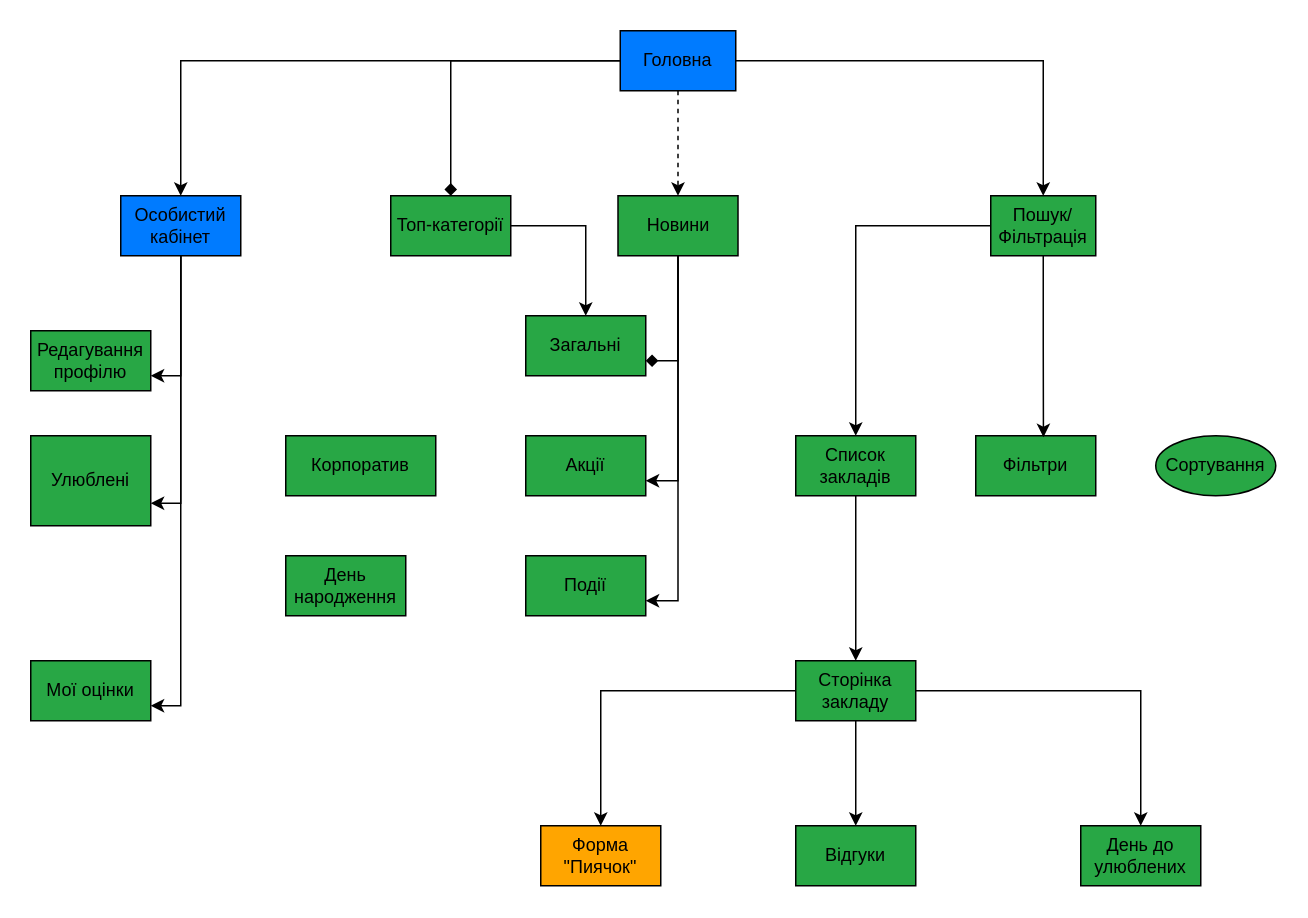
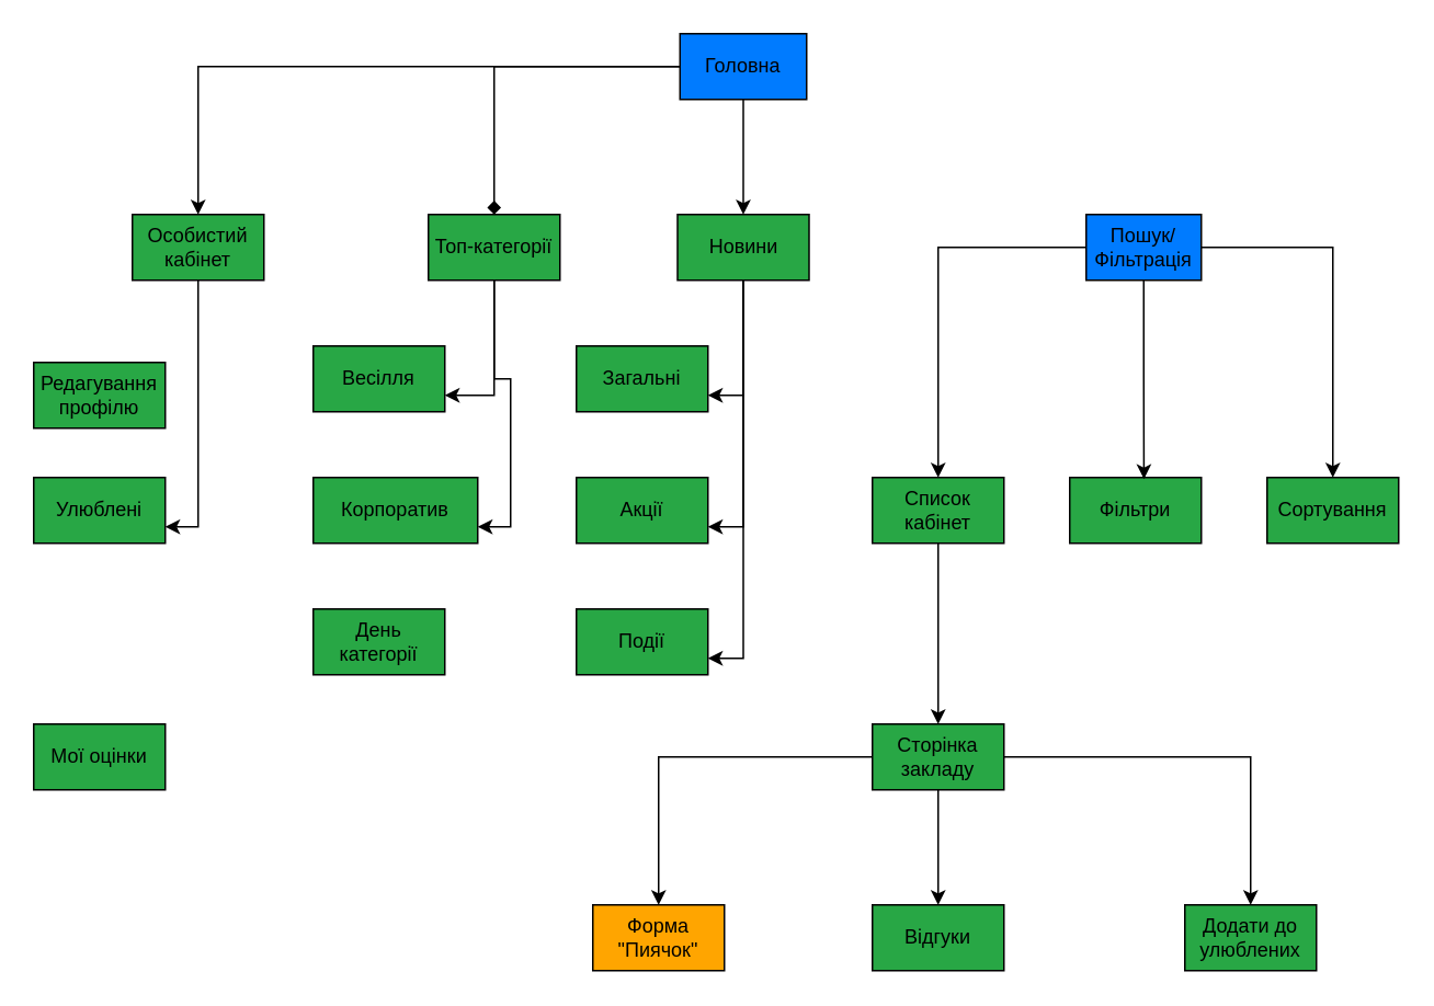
  <mxCell id="0" />
  <mxCell id="1" parent="0" />
  <mxCell id="2" style="edgeStyle=orthogonalEdgeStyle;rounded=0;orthogonalLoop=1;jettySize=auto;html=1;entryX=0.5;entryY=0;entryDx=0;entryDy=0;" edge="1" parent="1" source="6" target="10"><mxGeometry relative="1" as="geometry" /></mxCell>
  <mxCell id="3" style="edgeStyle=orthogonalEdgeStyle;rounded=0;orthogonalLoop=1;jettySize=auto;html=1;endArrow=diamond;" edge="1" parent="1" source="6" target="13"><mxGeometry relative="1" as="geometry" /></mxCell>
- <mxCell id="4" style="edgeStyle=orthogonalEdgeStyle;rounded=0;orthogonalLoop=1;jettySize=auto;html=1;" edge="1" parent="1" source="6" target="20"><mxGeometry relative="1" as="geometry" /></mxCell>
- <mxCell id="5" style="edgeStyle=orthogonalEdgeStyle;rounded=0;orthogonalLoop=1;jettySize=auto;html=1;dashed=1;" edge="1" parent="1" source="6" target="17"><mxGeometry relative="1" as="geometry" /></mxCell>
+ <mxCell id="5" style="edgeStyle=orthogonalEdgeStyle;rounded=0;orthogonalLoop=1;jettySize=auto;html=1;" edge="1" parent="1" source="6" target="17"><mxGeometry relative="1" as="geometry" /></mxCell>
  <mxCell id="6" value="Головна" style="rounded=0;whiteSpace=wrap;html=1;fillColor=#007BFF;" vertex="1" parent="1"><mxGeometry x="413" y="20" width="77" height="40" as="geometry" /></mxCell>
  <mxCell id="7" style="edgeStyle=orthogonalEdgeStyle;rounded=0;orthogonalLoop=1;jettySize=auto;html=1;entryX=1;entryY=0.75;entryDx=0;entryDy=0;" edge="1" parent="1" source="10" target="22"><mxGeometry relative="1" as="geometry" /></mxCell>
- <mxCell id="8" style="edgeStyle=orthogonalEdgeStyle;rounded=0;orthogonalLoop=1;jettySize=auto;html=1;entryX=1;entryY=0.75;entryDx=0;entryDy=0;" edge="1" parent="1" source="10" target="21"><mxGeometry relative="1" as="geometry" /></mxCell>
- <mxCell id="9" style="edgeStyle=orthogonalEdgeStyle;rounded=0;orthogonalLoop=1;jettySize=auto;html=1;entryX=1;entryY=0.75;entryDx=0;entryDy=0;" edge="1" parent="1" source="10" target="23"><mxGeometry relative="1" as="geometry" /></mxCell>
- <mxCell id="10" value="Особистий кабінет" style="rounded=0;whiteSpace=wrap;html=1;fillColor=#007bff;" vertex="1" parent="1"><mxGeometry x="80" y="130" width="80" height="40" as="geometry" /></mxCell>
- <mxCell id="12" style="edgeStyle=orthogonalEdgeStyle;rounded=0;orthogonalLoop=1;jettySize=auto;html=1;" edge="1" parent="1" source="13" target="29"><mxGeometry relative="1" as="geometry" /></mxCell>
+ <mxCell id="10" value="Особистий кабінет" style="rounded=0;whiteSpace=wrap;html=1;fillColor=#28A745;" vertex="1" parent="1"><mxGeometry x="80" y="130" width="80" height="40" as="geometry" /></mxCell>
+ <mxCell id="11" style="edgeStyle=orthogonalEdgeStyle;rounded=0;orthogonalLoop=1;jettySize=auto;html=1;entryX=1;entryY=0.75;entryDx=0;entryDy=0;" edge="1" parent="1" source="13" target="26"><mxGeometry relative="1" as="geometry" /></mxCell>
+ <mxCell id="12" style="edgeStyle=orthogonalEdgeStyle;rounded=0;orthogonalLoop=1;jettySize=auto;html=1;entryX=1;entryY=0.75;entryDx=0;entryDy=0;" edge="1" parent="1" source="13" target="25"><mxGeometry relative="1" as="geometry" /></mxCell>
  <mxCell id="13" value="Топ-категорії" style="rounded=0;whiteSpace=wrap;html=1;fillColor=#28A745;" vertex="1" parent="1"><mxGeometry x="260" y="130" width="80" height="40" as="geometry" /></mxCell>
- <mxCell id="14" style="edgeStyle=orthogonalEdgeStyle;rounded=0;orthogonalLoop=1;jettySize=auto;html=1;entryX=1;entryY=0.75;entryDx=0;entryDy=0;endArrow=diamond;" edge="1" parent="1" source="17" target="29"><mxGeometry relative="1" as="geometry" /></mxCell>
+ <mxCell id="14" style="edgeStyle=orthogonalEdgeStyle;rounded=0;orthogonalLoop=1;jettySize=auto;html=1;entryX=1;entryY=0.75;entryDx=0;entryDy=0;" edge="1" parent="1" source="17" target="29"><mxGeometry relative="1" as="geometry" /></mxCell>
  <mxCell id="15" style="edgeStyle=orthogonalEdgeStyle;rounded=0;orthogonalLoop=1;jettySize=auto;html=1;entryX=1;entryY=0.75;entryDx=0;entryDy=0;" edge="1" parent="1" source="17" target="28"><mxGeometry relative="1" as="geometry" /></mxCell>
  <mxCell id="16" style="edgeStyle=orthogonalEdgeStyle;rounded=0;orthogonalLoop=1;jettySize=auto;html=1;entryX=1;entryY=0.75;entryDx=0;entryDy=0;" edge="1" parent="1" source="17" target="27"><mxGeometry relative="1" as="geometry" /></mxCell>
  <mxCell id="17" value="Новини" style="rounded=0;whiteSpace=wrap;html=1;fillColor=#28A745;" vertex="1" parent="1"><mxGeometry x="411.5" y="130" width="80" height="40" as="geometry" /></mxCell>
  <mxCell id="18" style="edgeStyle=orthogonalEdgeStyle;rounded=0;orthogonalLoop=1;jettySize=auto;html=1;" edge="1" parent="1" source="20" target="31"><mxGeometry relative="1" as="geometry" /></mxCell>
- <mxCell id="20" value="Пошук/Фільтрація" style="rounded=0;whiteSpace=wrap;html=1;fillColor=#28A745;" vertex="1" parent="1"><mxGeometry x="660" y="130" width="70" height="40" as="geometry" /></mxCell>
+ <mxCell id="19" style="edgeStyle=orthogonalEdgeStyle;rounded=0;orthogonalLoop=1;jettySize=auto;html=1;" edge="1" parent="1" source="20" target="33"><mxGeometry relative="1" as="geometry" /></mxCell>
+ <mxCell id="20" value="Пошук/Фільтрація" style="rounded=0;whiteSpace=wrap;html=1;fillColor=#007bff;" vertex="1" parent="1"><mxGeometry x="660" y="130" width="70" height="40" as="geometry" /></mxCell>
  <mxCell id="21" value="Мої оцінки" style="rounded=0;whiteSpace=wrap;html=1;fillColor=#28A745;" vertex="1" parent="1"><mxGeometry y="440" width="80" height="40" as="geometry" x="20" /></mxCell>
- <mxCell id="22" value="Улюблені" style="rounded=0;whiteSpace=wrap;html=1;fillColor=#28A745;" vertex="1" parent="1"><mxGeometry x="20" y="290" width="80" height="60" as="geometry" /></mxCell>
+ <mxCell id="22" value="Улюблені" style="rounded=0;whiteSpace=wrap;html=1;fillColor=#28A745;" vertex="1" parent="1"><mxGeometry y="290" width="80" height="40" as="geometry" x="20" /></mxCell>
  <mxCell id="23" value="Редагування профілю" style="rounded=0;whiteSpace=wrap;html=1;fillColor=#28A745;" vertex="1" parent="1"><mxGeometry y="220" width="80" height="40" as="geometry" x="20" /></mxCell>
- <mxCell id="24" value="День народження" style="rounded=0;whiteSpace=wrap;html=1;fillColor=#28A745;" vertex="1" parent="1"><mxGeometry x="190" y="370" width="80" height="40" as="geometry" /></mxCell>
+ <mxCell id="24" value="День категорії" style="rounded=0;whiteSpace=wrap;html=1;fillColor=#28A745;" vertex="1" parent="1"><mxGeometry x="190" y="370" width="80" height="40" as="geometry" /></mxCell>
  <mxCell id="25" value="Корпоратив" style="rounded=0;whiteSpace=wrap;html=1;fillColor=#28A745;" vertex="1" parent="1"><mxGeometry x="190" y="290" width="100" height="40" as="geometry" /></mxCell>
+ <mxCell id="26" value="Весілля" style="rounded=0;whiteSpace=wrap;html=1;fillColor=#28A745;" vertex="1" parent="1"><mxGeometry x="190" y="210" width="80" height="40" as="geometry" /></mxCell>
  <mxCell id="27" value="Події" style="rounded=0;whiteSpace=wrap;html=1;fillColor=#28A745;" vertex="1" parent="1"><mxGeometry x="350" y="370" width="80" height="40" as="geometry" /></mxCell>
  <mxCell id="28" value="Акції" style="rounded=0;whiteSpace=wrap;html=1;fillColor=#28A745;" vertex="1" parent="1"><mxGeometry x="350" y="290" width="80" height="40" as="geometry" /></mxCell>
  <mxCell id="29" value="Загальні" style="rounded=0;whiteSpace=wrap;html=1;fillColor=#28A745;" vertex="1" parent="1"><mxGeometry x="350" y="210" width="80" height="40" as="geometry" /></mxCell>
  <mxCell id="30" style="edgeStyle=orthogonalEdgeStyle;rounded=0;orthogonalLoop=1;jettySize=auto;html=1;entryX=0.5;entryY=0;entryDx=0;entryDy=0;" edge="1" parent="1" source="31" target="38"><mxGeometry relative="1" as="geometry" /></mxCell>
- <mxCell id="31" value="Список закладів" style="rounded=0;whiteSpace=wrap;html=1;fillColor=#28A745;" vertex="1" parent="1"><mxGeometry x="530" y="290" width="80" height="40" as="geometry" /></mxCell>
+ <mxCell id="31" value="Список кабінет" style="rounded=0;whiteSpace=wrap;html=1;fillColor=#28A745;" vertex="1" parent="1"><mxGeometry x="530" y="290" width="80" height="40" as="geometry" /></mxCell>
  <mxCell id="32" value="Фільтри" style="rounded=0;whiteSpace=wrap;html=1;fillColor=#28A745;" vertex="1" parent="1"><mxGeometry x="650" y="290" width="80" height="40" as="geometry" /></mxCell>
- <mxCell id="33" value="Сортування" style="ellipse;whiteSpace=wrap;html=1;fillColor=#28A745;" vertex="1" parent="1"><mxGeometry x="770" y="290" width="80" height="40" as="geometry" /></mxCell>
+ <mxCell id="33" value="Сортування" style="rounded=0;whiteSpace=wrap;html=1;fillColor=#28A745;" vertex="1" parent="1"><mxGeometry x="770" y="290" width="80" height="40" as="geometry" /></mxCell>
  <mxCell id="34" style="edgeStyle=orthogonalEdgeStyle;rounded=0;orthogonalLoop=1;jettySize=auto;html=1;entryX=0.564;entryY=0.023;entryDx=0;entryDy=0;entryPerimeter=0;" edge="1" parent="1" source="20" target="32"><mxGeometry relative="1" as="geometry" /></mxCell>
  <mxCell id="35" style="edgeStyle=orthogonalEdgeStyle;rounded=0;orthogonalLoop=1;jettySize=auto;html=1;entryX=0.5;entryY=0;entryDx=0;entryDy=0;" edge="1" parent="1" source="38" target="40"><mxGeometry relative="1" as="geometry" /></mxCell>
  <mxCell id="36" style="edgeStyle=orthogonalEdgeStyle;rounded=0;orthogonalLoop=1;jettySize=auto;html=1;" edge="1" parent="1" source="38" target="41"><mxGeometry relative="1" as="geometry" /></mxCell>
  <mxCell id="37" style="edgeStyle=orthogonalEdgeStyle;rounded=0;orthogonalLoop=1;jettySize=auto;html=1;" edge="1" parent="1" source="38" target="39"><mxGeometry relative="1" as="geometry" /></mxCell>
  <mxCell id="38" value="Сторінка закладу&lt;span style=&quot;color: rgba(0, 0, 0, 0); font-family: monospace; font-size: 0px; text-align: start; text-wrap-mode: nowrap;&quot;&gt;%3CmxGraphModel%3E%3Croot%3E%3CmxCell%20id%3D%220%22%2F%3E%3CmxCell%20id%3D%221%22%20parent%3D%220%22%2F%3E%3CmxCell%20id%3D%222%22%20value%3D%22%D0%9E%D1%81%D0%BE%D0%B1%D0%B8%D1%81%D1%82%D0%B8%D0%B9%20%D0%BA%D0%B0%D0%B1%D1%96%D0%BD%D0%B5%D1%82%22%20style%3D%22rounded%3D0%3BwhiteSpace%3Dwrap%3Bhtml%3D1%3BfillColor%3D%2328A745%3B%22%20vertex%3D%221%22%20parent%3D%221%22%3E%3CmxGeometry%20x%3D%2260%22%20y%3D%22120%22%20width%3D%2280%22%20height%3D%2240%22%20as%3D%22geometry%22%2F%3E%3C%2FmxCell%3E%3C%2Froot%3E%3C%2FmxGraphModel%3E&lt;/span&gt;" style="rounded=0;whiteSpace=wrap;html=1;fillColor=#28A745;" vertex="1" parent="1"><mxGeometry x="530" y="440" width="80" height="40" as="geometry" /></mxCell>
- <mxCell id="39" value="День до улюблених" style="rounded=0;whiteSpace=wrap;html=1;fillColor=#28A745;" vertex="1" parent="1"><mxGeometry x="720" y="550" width="80" height="40" as="geometry" /></mxCell>
+ <mxCell id="39" value="Додати до улюблених" style="rounded=0;whiteSpace=wrap;html=1;fillColor=#28A745;" vertex="1" parent="1"><mxGeometry x="720" y="550" width="80" height="40" as="geometry" /></mxCell>
  <mxCell id="40" value="Форма &quot;Пиячок&quot;" style="rounded=0;whiteSpace=wrap;html=1;fillColor=#FFA500;" vertex="1" parent="1"><mxGeometry x="360" y="550" width="80" height="40" as="geometry" /></mxCell>
  <mxCell id="41" value="Відгуки" style="rounded=0;whiteSpace=wrap;html=1;fillColor=#28A745;" vertex="1" parent="1"><mxGeometry x="530" y="550" width="80" height="40" as="geometry" /></mxCell>
